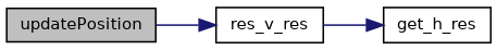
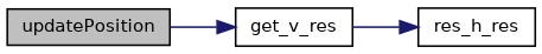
  digraph {
    rankdir=LR
    node [color=black fontname=Helvetica fontsize=10 shape=record]
    edge [color=midnightblue fontname=Helvetica fontsize=10 labelfontname=Helvetica labelfontsize=10 style=solid]
    n1 [fillcolor=grey75 fontcolor=black height=0.2 label=updatePosition style=filled width=0.4]
-   n2 [height=0.2 label=res_v_res width=0.4]
-   n3 [height=0.2 label=get_h_res width=0.4]
+   n2 [height=0.2 label=get_v_res width=0.4]
+   n3 [height=0.2 label=res_h_res width=0.4]
    n1 -> n2
    n2 -> n3
  }
